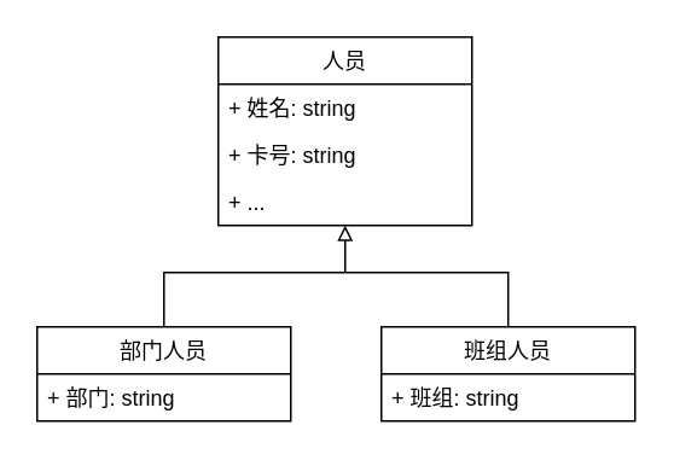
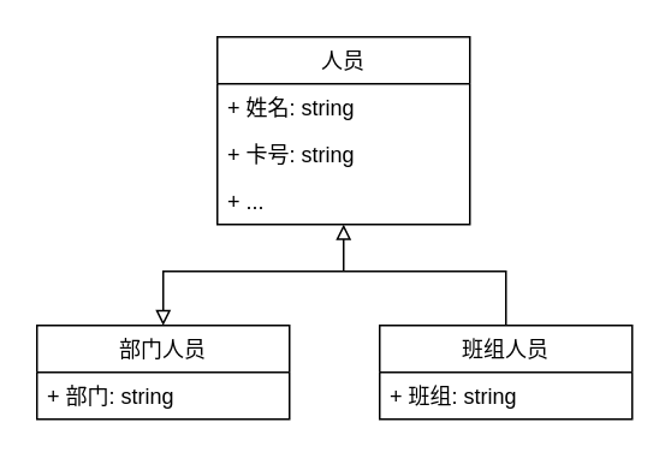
  <mxCell id="0" />
  <mxCell id="1" parent="0" />
  <mxCell id="2" value="人员" style="swimlane;fontStyle=0;childLayout=stackLayout;horizontal=1;startSize=26;fillColor=none;horizontalStack=0;resizeParent=1;resizeParentMax=0;resizeLast=0;collapsible=1;marginBottom=0;" vertex="1" parent="1"><mxGeometry x="120" y="20" width="140" height="104" as="geometry" /></mxCell>
  <mxCell id="3" value="+ 姓名: string" style="text;strokeColor=none;fillColor=none;align=left;verticalAlign=top;spacingLeft=4;spacingRight=4;overflow=hidden;rotatable=0;points=[[0,0.5],[1,0.5]];portConstraint=eastwest;" vertex="1" parent="2"><mxGeometry y="26" width="140" height="26" as="geometry" /></mxCell>
  <mxCell id="4" value="+ 卡号: string" style="text;strokeColor=none;fillColor=none;align=left;verticalAlign=top;spacingLeft=4;spacingRight=4;overflow=hidden;rotatable=0;points=[[0,0.5],[1,0.5]];portConstraint=eastwest;" vertex="1" parent="2"><mxGeometry y="52" width="140" height="26" as="geometry" /></mxCell>
  <mxCell id="5" value="+ ..." style="text;strokeColor=none;fillColor=none;align=left;verticalAlign=top;spacingLeft=4;spacingRight=4;overflow=hidden;rotatable=0;points=[[0,0.5],[1,0.5]];portConstraint=eastwest;" vertex="1" parent="2"><mxGeometry y="78" width="140" height="26" as="geometry" /></mxCell>
  <mxCell id="6" value="部门人员" style="swimlane;fontStyle=0;childLayout=stackLayout;horizontal=1;startSize=26;fillColor=none;horizontalStack=0;resizeParent=1;resizeParentMax=0;resizeLast=0;collapsible=1;marginBottom=0;" vertex="1" parent="1"><mxGeometry x="20" y="180" width="140" height="52" as="geometry" /></mxCell>
  <mxCell id="7" value="+ 部门: string" style="text;strokeColor=none;fillColor=none;align=left;verticalAlign=top;spacingLeft=4;spacingRight=4;overflow=hidden;rotatable=0;points=[[0,0.5],[1,0.5]];portConstraint=eastwest;" vertex="1" parent="6"><mxGeometry y="26" width="140" height="26" as="geometry" /></mxCell>
- <mxCell id="8" style="edgeStyle=orthogonalEdgeStyle;rounded=0;orthogonalLoop=1;jettySize=auto;html=1;exitX=0.5;exitY=0;exitDx=0;exitDy=0;entryX=0.5;entryY=0;entryDx=0;entryDy=0;endArrow=none;endFill=0;" edge="1" parent="1" source="9" target="6"><mxGeometry relative="1" as="geometry"><mxPoint x="186" y="125" as="targetPoint" /><Array as="points"><mxPoint x="280" y="150" /><mxPoint x="90" y="150" /></Array></mxGeometry></mxCell>
+ <mxCell id="8" style="edgeStyle=orthogonalEdgeStyle;rounded=0;orthogonalLoop=1;jettySize=auto;html=1;exitX=0.5;exitY=0;exitDx=0;exitDy=0;entryX=0.5;entryY=0;entryDx=0;entryDy=0;endArrow=block;endFill=0;" edge="1" parent="1" source="9" target="6"><mxGeometry relative="1" as="geometry"><mxPoint x="186" y="125" as="targetPoint" /><Array as="points"><mxPoint x="280" y="150" /><mxPoint x="90" y="150" /></Array></mxGeometry></mxCell>
  <mxCell id="9" value="班组人员" style="swimlane;fontStyle=0;childLayout=stackLayout;horizontal=1;startSize=26;fillColor=none;horizontalStack=0;resizeParent=1;resizeParentMax=0;resizeLast=0;collapsible=1;marginBottom=0;" vertex="1" parent="1"><mxGeometry x="210" y="180" width="140" height="52" as="geometry" /></mxCell>
  <mxCell id="10" value="+ 班组: string" style="text;strokeColor=none;fillColor=none;align=left;verticalAlign=top;spacingLeft=4;spacingRight=4;overflow=hidden;rotatable=0;points=[[0,0.5],[1,0.5]];portConstraint=eastwest;" vertex="1" parent="9"><mxGeometry y="26" width="140" height="26" as="geometry" /></mxCell>
  <mxCell id="11" value="" style="endArrow=block;html=1;entryX=0.5;entryY=1;entryDx=0;entryDy=0;endFill=0;" edge="1" parent="1" target="2"><mxGeometry width="50" height="50" relative="1" as="geometry"><mxPoint x="190" y="150" as="sourcePoint" /><mxPoint x="230" y="120" as="targetPoint" /></mxGeometry></mxCell>
